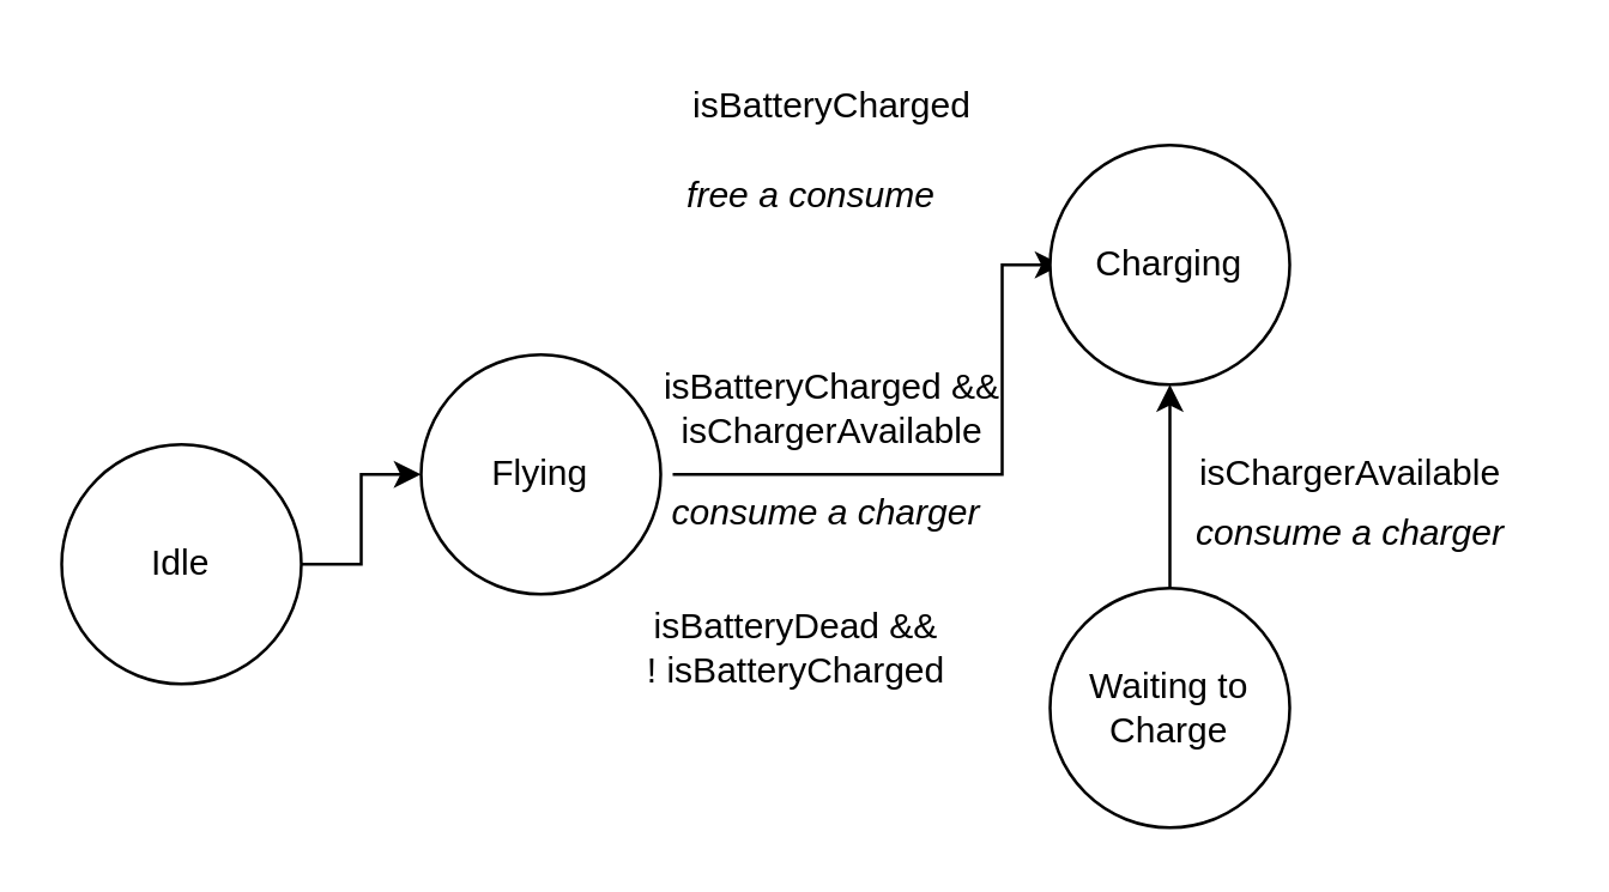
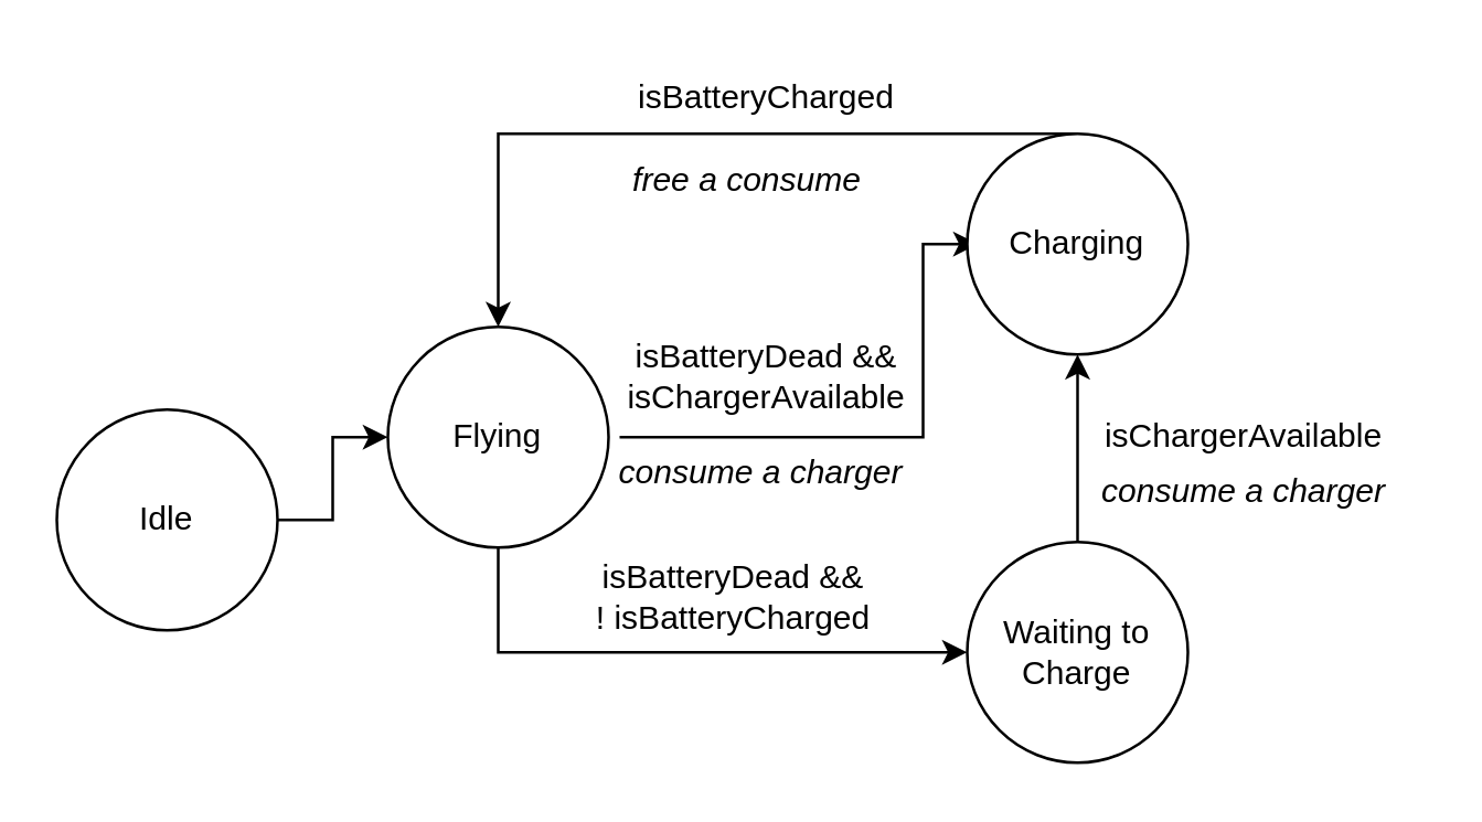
  <mxCell id="0" />
  <mxCell id="1" parent="0" />
  <mxCell id="2" style="edgeStyle=orthogonalEdgeStyle;rounded=0;orthogonalLoop=1;jettySize=auto;html=1;entryX=0;entryY=0.5;entryDx=0;entryDy=0;" edge="1" parent="1" source="3" target="6"><mxGeometry relative="1" as="geometry" /></mxCell>
  <mxCell id="3" value="Idle" style="ellipse;whiteSpace=wrap;html=1;aspect=fixed;" vertex="1" parent="1"><mxGeometry x="20" y="148" width="80" height="80" as="geometry" /></mxCell>
  <mxCell id="4" style="edgeStyle=orthogonalEdgeStyle;rounded=0;orthogonalLoop=1;jettySize=auto;html=1;" edge="1" parent="1"><mxGeometry relative="1" as="geometry"><mxPoint x="224" y="158" as="sourcePoint" /><mxPoint x="354" y="88" as="targetPoint" /><Array as="points"><mxPoint x="334" y="158" /><mxPoint x="334" y="88" /></Array></mxGeometry></mxCell>
+ <mxCell id="5" style="edgeStyle=orthogonalEdgeStyle;rounded=0;orthogonalLoop=1;jettySize=auto;html=1;exitX=0.5;exitY=1;exitDx=0;exitDy=0;entryX=0;entryY=0.5;entryDx=0;entryDy=0;" edge="1" parent="1" source="6" target="10"><mxGeometry relative="1" as="geometry" /></mxCell>
  <mxCell id="6" value="Flying" style="ellipse;whiteSpace=wrap;html=1;aspect=fixed;" vertex="1" parent="1"><mxGeometry x="140" y="118" width="80" height="80" as="geometry" /></mxCell>
+ <mxCell id="7" style="edgeStyle=orthogonalEdgeStyle;rounded=0;orthogonalLoop=1;jettySize=auto;html=1;exitX=0.5;exitY=0;exitDx=0;exitDy=0;entryX=0.5;entryY=0;entryDx=0;entryDy=0;" edge="1" parent="1" source="8" target="6"><mxGeometry relative="1" as="geometry"><Array as="points"><mxPoint x="180" y="48" /></Array></mxGeometry></mxCell>
  <mxCell id="8" value="Charging" style="ellipse;whiteSpace=wrap;html=1;aspect=fixed;" vertex="1" parent="1"><mxGeometry x="350" y="48" width="80" height="80" as="geometry" /></mxCell>
  <mxCell id="9" style="edgeStyle=orthogonalEdgeStyle;rounded=0;orthogonalLoop=1;jettySize=auto;html=1;exitX=0.5;exitY=0;exitDx=0;exitDy=0;entryX=0.5;entryY=1;entryDx=0;entryDy=0;" edge="1" parent="1" source="10" target="8"><mxGeometry relative="1" as="geometry" /></mxCell>
  <mxCell id="10" value="Waiting to&lt;br&gt;Charge" style="ellipse;whiteSpace=wrap;html=1;aspect=fixed;" vertex="1" parent="1"><mxGeometry x="350" y="196" width="80" height="80" as="geometry" /></mxCell>
- <mxCell id="11" value="isBatteryCharged &amp;amp;&amp;amp;&lt;br&gt;isChargerAvailable" style="text;html=1;align=center;verticalAlign=middle;resizable=0;points=[];autosize=1;strokeColor=none;fillColor=none;" vertex="1" parent="1"><mxGeometry x="217" y="116" width="120" height="40" as="geometry" /></mxCell>
+ <mxCell id="11" value="isBatteryDead &amp;amp;&amp;amp;&lt;br&gt;isChargerAvailable" style="text;html=1;align=center;verticalAlign=middle;resizable=0;points=[];autosize=1;strokeColor=none;fillColor=none;" vertex="1" parent="1"><mxGeometry x="217" y="116" width="120" height="40" as="geometry" /></mxCell>
  <mxCell id="12" value="isBatteryCharged" style="text;html=1;align=center;verticalAlign=middle;resizable=0;points=[];autosize=1;strokeColor=none;fillColor=none;" vertex="1" parent="1"><mxGeometry x="217" y="20" width="120" height="30" as="geometry" /></mxCell>
  <mxCell id="13" value="isBatteryDead &amp;amp;&amp;amp;&lt;br&gt;! isBatteryCharged" style="text;html=1;align=center;verticalAlign=middle;resizable=0;points=[];autosize=1;strokeColor=none;fillColor=none;" vertex="1" parent="1"><mxGeometry x="200" y="196" width="130" height="40" as="geometry" /></mxCell>
  <mxCell id="14" value="isChargerAvailable" style="text;html=1;align=center;verticalAlign=middle;resizable=0;points=[];autosize=1;strokeColor=none;fillColor=none;" vertex="1" parent="1"><mxGeometry x="390" y="143" width="120" height="30" as="geometry" /></mxCell>
  <mxCell id="15" value="&lt;i&gt;consume a charger&lt;/i&gt;" style="text;html=1;align=center;verticalAlign=middle;resizable=0;points=[];autosize=1;strokeColor=none;fillColor=none;" vertex="1" parent="1"><mxGeometry x="210" y="156" width="130" height="30" as="geometry" /></mxCell>
  <mxCell id="16" value="&lt;i&gt;free a consume&lt;/i&gt;" style="text;html=1;align=center;verticalAlign=middle;resizable=0;points=[];autosize=1;strokeColor=none;fillColor=none;" vertex="1" parent="1"><mxGeometry x="220" y="50" width="100" height="30" as="geometry" /></mxCell>
  <mxCell id="17" value="&lt;i&gt;consume a charger&lt;/i&gt;" style="text;html=1;align=center;verticalAlign=middle;resizable=0;points=[];autosize=1;strokeColor=none;fillColor=none;" vertex="1" parent="1"><mxGeometry x="385" y="163" width="130" height="30" as="geometry" /></mxCell>
